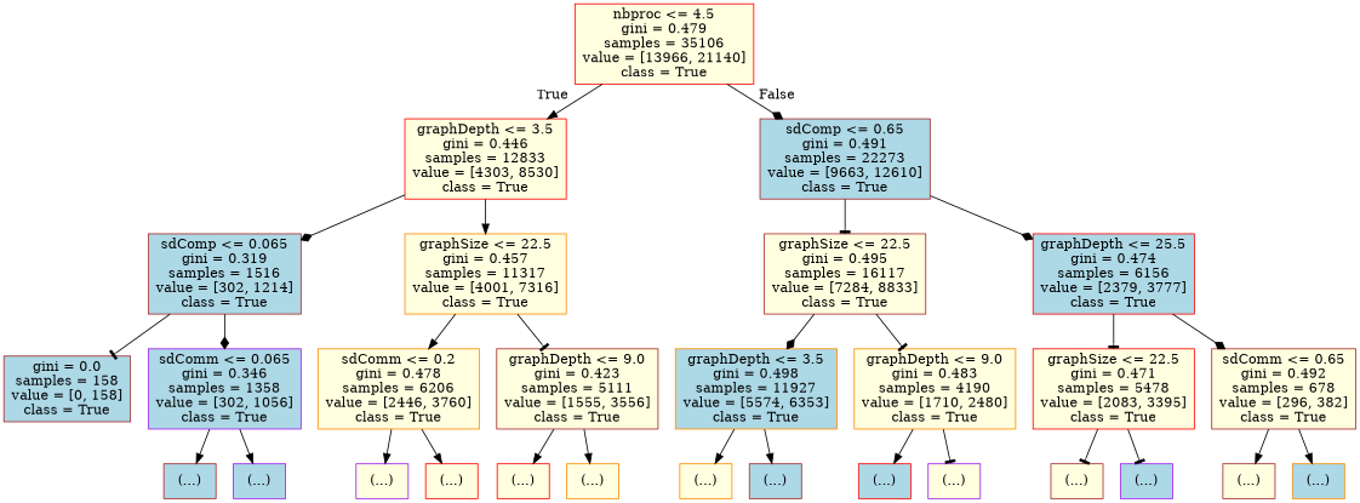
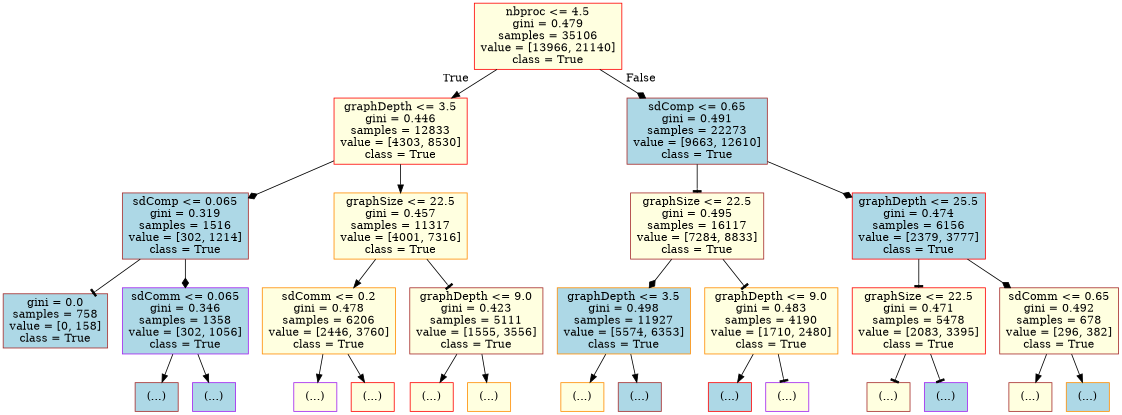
  digraph {
    node [color=brown fillcolor=lightyellow shape=box style=filled]
    edge [arrowhead=normal]
    n1 [color=red label="nbproc <= 4.5\ngini = 0.479\nsamples = 35106\nvalue = [13966, 21140]\nclass = True"]
    n2 [color=red label="graphDepth <= 3.5\ngini = 0.446\nsamples = 12833\nvalue = [4303, 8530]\nclass = True"]
    n3 [fillcolor=lightblue label="sdComp <= 0.65\ngini = 0.491\nsamples = 22273\nvalue = [9663, 12610]\nclass = True"]
    n4 [fillcolor=lightblue label="sdComp <= 0.065\ngini = 0.319\nsamples = 1516\nvalue = [302, 1214]\nclass = True"]
    n5 [color=darkorange label="graphSize <= 22.5\ngini = 0.457\nsamples = 11317\nvalue = [4001, 7316]\nclass = True"]
-   n6 [fillcolor=lightblue label="gini = 0.0\nsamples = 158\nvalue = [0, 158]\nclass = True"]
+   n6 [fillcolor=lightblue label="gini = 0.0\nsamples = 758\nvalue = [0, 158]\nclass = True"]
    n7 [color=purple fillcolor=lightblue label="sdComm <= 0.065\ngini = 0.346\nsamples = 1358\nvalue = [302, 1056]\nclass = True"]
    n8 [fillcolor=lightblue label="(...)"]
    n9 [color=purple fillcolor=lightblue label="(...)"]
    n10 [color=darkorange label="sdComm <= 0.2\ngini = 0.478\nsamples = 6206\nvalue = [2446, 3760]\nclass = True"]
    n11 [label="graphDepth <= 9.0\ngini = 0.423\nsamples = 5111\nvalue = [1555, 3556]\nclass = True"]
    n12 [color=purple label="(...)"]
    n13 [color=red label="(...)"]
    n14 [color=red label="(...)"]
    n15 [color=darkorange label="(...)"]
    n16 [label="graphSize <= 22.5\ngini = 0.495\nsamples = 16117\nvalue = [7284, 8833]\nclass = True"]
    n17 [color=red fillcolor=lightblue label="graphDepth <= 25.5\ngini = 0.474\nsamples = 6156\nvalue = [2379, 3777]\nclass = True"]
    n18 [color=darkorange fillcolor=lightblue label="graphDepth <= 3.5\ngini = 0.498\nsamples = 11927\nvalue = [5574, 6353]\nclass = True"]
    n19 [color=darkorange label="graphDepth <= 9.0\ngini = 0.483\nsamples = 4190\nvalue = [1710, 2480]\nclass = True"]
    n20 [color=darkorange label="(...)"]
    n21 [fillcolor=lightblue label="(...)"]
    n22 [color=red fillcolor=lightblue label="(...)"]
    n23 [color=purple label="(...)"]
    n24 [color=red label="graphSize <= 22.5\ngini = 0.471\nsamples = 5478\nvalue = [2083, 3395]\nclass = True"]
    n25 [label="sdComm <= 0.65\ngini = 0.492\nsamples = 678\nvalue = [296, 382]\nclass = True"]
    n26 [label="(...)"]
    n27 [color=purple fillcolor=lightblue label="(...)"]
    n28 [label="(...)"]
    n29 [color=darkorange fillcolor=lightblue label="(...)"]
    n1 -> n2 [headlabel=True labelangle=45 labeldistance=2.5]
    n1 -> n3 [headlabel=False labelangle=-45 labeldistance=2.5 arrowhead=diamond]
    n2 -> n4 [arrowhead=diamond]
    n2 -> n5
    n3 -> n16 [arrowhead=tee]
    n3 -> n17 [arrowhead=diamond]
    n4 -> n6 [arrowhead=tee]
    n4 -> n7 [arrowhead=diamond]
    n5 -> n10
    n5 -> n11 [arrowhead=tee]
    n7 -> n8
    n7 -> n9
    n10 -> n12
    n10 -> n13
    n11 -> n14
    n11 -> n15
    n16 -> n18 [arrowhead=diamond]
    n16 -> n19 [arrowhead=tee]
    n17 -> n24 [arrowhead=tee]
    n17 -> n25 [arrowhead=diamond]
    n18 -> n20
    n18 -> n21
    n19 -> n22
    n19 -> n23 [arrowhead=tee]
    n24 -> n26 [arrowhead=tee]
    n24 -> n27 [arrowhead=tee]
    n25 -> n28
    n25 -> n29
  }
